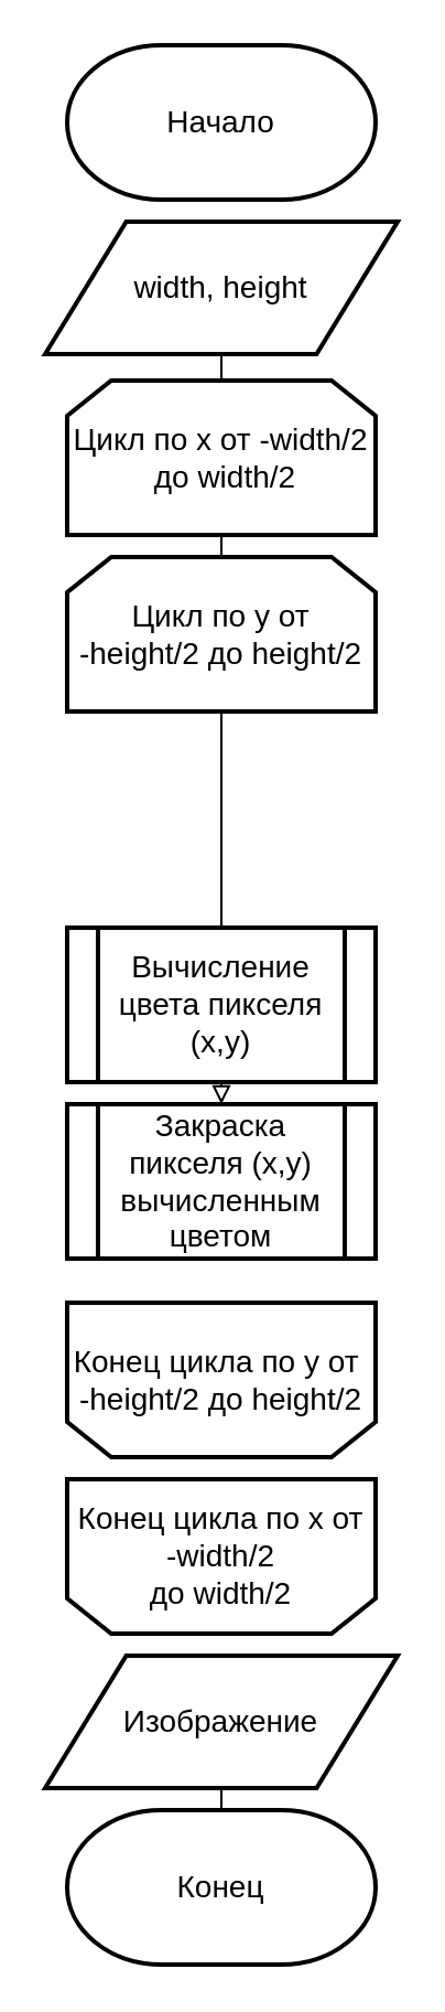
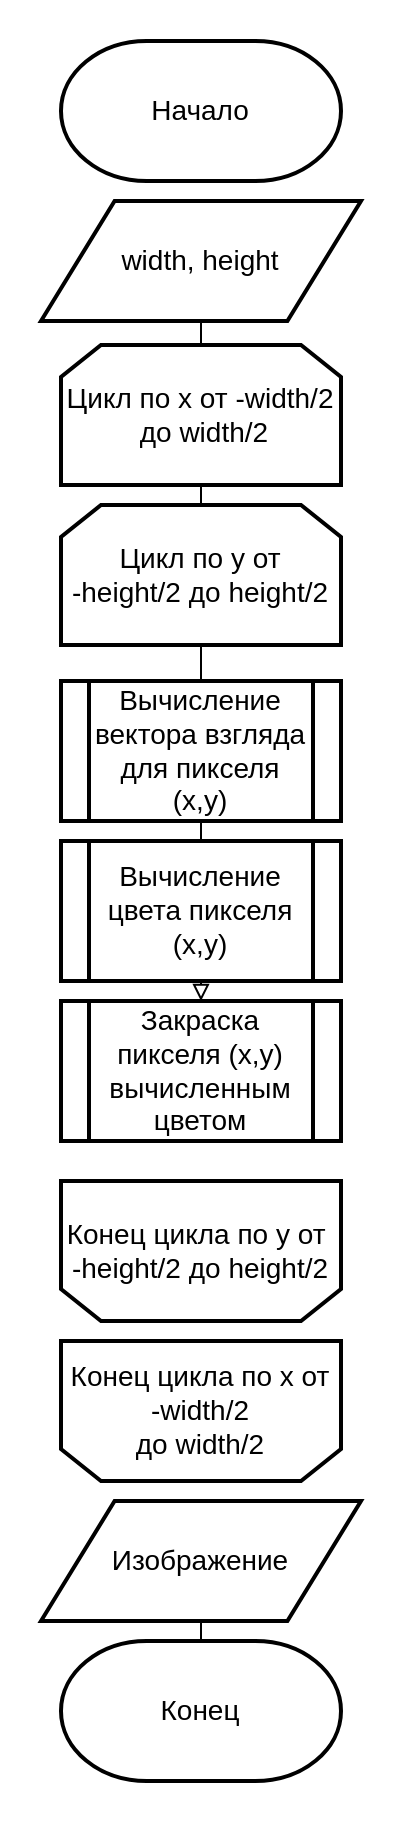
  <mxCell id="0" />
  <mxCell id="1" parent="0" />
  <mxCell id="2" value="Конец" style="strokeWidth=2;html=1;shape=mxgraph.flowchart.terminator;whiteSpace=wrap;fontSize=14;" parent="1" vertex="1"><mxGeometry x="30" y="820" width="140" height="70" as="geometry" /></mxCell>
  <mxCell id="3" style="edgeStyle=orthogonalEdgeStyle;rounded=0;orthogonalLoop=1;jettySize=auto;html=1;exitX=0.5;exitY=1;exitDx=0;exitDy=0;entryX=0.5;entryY=0;entryDx=0;entryDy=0;entryPerimeter=0;endArrow=none;endFill=0;" parent="1" edge="1"><mxGeometry relative="1" as="geometry"><mxPoint x="100" y="162" as="sourcePoint" /><mxPoint x="100" y="172" as="targetPoint" /></mxGeometry></mxCell>
  <mxCell id="4" value="&lt;font style=&quot;font-size: 14px&quot;&gt;Начало&lt;/font&gt;" style="strokeWidth=2;html=1;shape=mxgraph.flowchart.terminator;whiteSpace=wrap;fontSize=14;fontFamily=Helvetica;" parent="1" vertex="1"><mxGeometry x="30" y="20" width="140" height="70" as="geometry" /></mxCell>
  <mxCell id="5" style="edgeStyle=orthogonalEdgeStyle;rounded=0;orthogonalLoop=1;jettySize=auto;html=1;exitX=0.5;exitY=1;exitDx=0;exitDy=0;entryX=0.5;entryY=0;entryDx=0;entryDy=0;endArrow=none;endFill=0;" parent="1" edge="1"><mxGeometry relative="1" as="geometry"><mxPoint x="100" y="170" as="targetPoint" /><mxPoint x="100" y="160" as="sourcePoint" /></mxGeometry></mxCell>
  <mxCell id="6" style="edgeStyle=orthogonalEdgeStyle;rounded=0;orthogonalLoop=1;jettySize=auto;html=1;exitX=0.5;exitY=1;exitDx=0;exitDy=0;exitPerimeter=0;entryX=0.5;entryY=0;entryDx=0;entryDy=0;endArrow=none;endFill=0;entryPerimeter=0;" parent="1" edge="1"><mxGeometry relative="1" as="geometry"><mxPoint x="100" y="252" as="targetPoint" /><mxPoint x="100" y="242" as="sourcePoint" /></mxGeometry></mxCell>
  <mxCell id="7" style="edgeStyle=orthogonalEdgeStyle;rounded=0;orthogonalLoop=1;jettySize=auto;html=1;exitX=0.5;exitY=1;exitDx=0;exitDy=0;exitPerimeter=0;entryX=0.5;entryY=1;entryDx=0;entryDy=0;endArrow=none;endFill=0;" parent="1" source="15" edge="1"><mxGeometry relative="1" as="geometry"><mxPoint x="100" y="680" as="sourcePoint" /><mxPoint x="100" y="590" as="targetPoint" /></mxGeometry></mxCell>
  <mxCell id="8" value="&lt;span style=&quot;font-size: 14px&quot;&gt;Цикл по x от -&lt;/span&gt;&lt;span style=&quot;font-size: 14px&quot;&gt;width/2&lt;/span&gt;&lt;span style=&quot;font-size: 14px&quot;&gt;&lt;br&gt;&amp;nbsp;до&amp;nbsp;&lt;/span&gt;&lt;span style=&quot;font-size: 14px&quot;&gt;width/2&lt;/span&gt;" style="shape=loopLimit;whiteSpace=wrap;html=1;strokeWidth=2;" parent="1" vertex="1"><mxGeometry x="30" y="172" width="140" height="70" as="geometry" /></mxCell>
  <mxCell id="9" style="edgeStyle=orthogonalEdgeStyle;rounded=0;orthogonalLoop=1;jettySize=auto;html=1;exitX=0.5;exitY=1;exitDx=0;exitDy=0;entryX=0.5;entryY=0;entryDx=0;entryDy=0;endArrow=none;endFill=0;" parent="1" source="10" target="12" edge="1"><mxGeometry relative="1" as="geometry" /></mxCell>
  <mxCell id="10" value="&lt;span style=&quot;font-size: 14px&quot;&gt;Цикл по y от &lt;br&gt;-height/2 до&amp;nbsp;&lt;/span&gt;&lt;span style=&quot;font-size: 14px&quot;&gt;height/2&lt;/span&gt;" style="shape=loopLimit;whiteSpace=wrap;html=1;strokeWidth=2;" parent="1" vertex="1"><mxGeometry x="30" y="252" width="140" height="70" as="geometry" /></mxCell>
  <mxCell id="11" style="edgeStyle=orthogonalEdgeStyle;rounded=0;orthogonalLoop=1;jettySize=auto;html=1;exitX=0.5;exitY=1;exitDx=0;exitDy=0;entryX=0.5;entryY=0;entryDx=0;entryDy=0;endArrow=block;endFill=0;" parent="1" source="12" target="13" edge="1"><mxGeometry relative="1" as="geometry" /></mxCell>
  <mxCell id="12" value="Вычисление цвета пикселя (x,y)" style="shape=process;whiteSpace=wrap;html=1;backgroundOutline=1;strokeWidth=2;fontSize=14;" parent="1" vertex="1"><mxGeometry x="30" y="420" width="140" height="70" as="geometry" /></mxCell>
  <mxCell id="13" value="Закраска пикселя (x,y) вычисленным цветом" style="shape=process;whiteSpace=wrap;html=1;backgroundOutline=1;strokeWidth=2;fontSize=14;" parent="1" vertex="1"><mxGeometry x="30" y="500" width="140" height="70" as="geometry" /></mxCell>
+ <mxCell id="14" value="Вычисление вектора взгляда для пикселя (x,y)" style="shape=process;whiteSpace=wrap;html=1;backgroundOutline=1;strokeWidth=2;fontSize=14;" parent="1" vertex="1"><mxGeometry x="30" y="340" width="140" height="70" as="geometry" /></mxCell>
  <mxCell id="15" value="&lt;span style=&quot;font-size: 14px&quot;&gt;Конец цикла&amp;nbsp;&lt;/span&gt;&lt;span style=&quot;font-size: 14px&quot;&gt;по y от&amp;nbsp;&lt;br&gt;-height/2 до&amp;nbsp;&lt;/span&gt;&lt;span style=&quot;font-size: 14px&quot;&gt;height/2&lt;/span&gt;" style="shape=loopLimit;whiteSpace=wrap;html=1;strokeWidth=2;direction=west;" parent="1" vertex="1"><mxGeometry x="30" y="590" width="140" height="70" as="geometry" /></mxCell>
  <mxCell id="16" value="&lt;span style=&quot;font-size: 14px&quot;&gt;Конец цикла&amp;nbsp;&lt;/span&gt;&lt;span style=&quot;font-size: 14px&quot;&gt;по x от &lt;br&gt;-&lt;/span&gt;&lt;span style=&quot;font-size: 14px&quot;&gt;width/2&lt;/span&gt;&lt;span style=&quot;font-size: 14px&quot;&gt;&lt;br&gt;&amp;nbsp;до&amp;nbsp;&lt;/span&gt;&lt;span style=&quot;font-size: 14px&quot;&gt;width/2&lt;/span&gt;&lt;span style=&quot;font-size: 14px&quot;&gt;&amp;nbsp;&lt;/span&gt;" style="shape=loopLimit;whiteSpace=wrap;html=1;strokeWidth=2;direction=west;" parent="1" vertex="1"><mxGeometry x="30" y="670" width="140" height="70" as="geometry" /></mxCell>
  <mxCell id="17" value="&lt;font style=&quot;font-size: 14px&quot;&gt;width, height&lt;br&gt;&lt;/font&gt;" style="shape=parallelogram;html=1;strokeWidth=2;perimeter=parallelogramPerimeter;whiteSpace=wrap;rounded=0;arcSize=12;size=0.23;fontSize=13;" parent="1" vertex="1"><mxGeometry x="20" y="100" width="160" height="60" as="geometry" /></mxCell>
  <mxCell id="18" value="&lt;font style=&quot;font-size: 14px&quot;&gt;Изображение&lt;br&gt;&lt;/font&gt;" style="shape=parallelogram;html=1;strokeWidth=2;perimeter=parallelogramPerimeter;whiteSpace=wrap;rounded=0;arcSize=12;size=0.23;fontSize=13;" parent="1" vertex="1"><mxGeometry x="20" y="750" width="160" height="60" as="geometry" /></mxCell>
  <mxCell id="19" style="edgeStyle=orthogonalEdgeStyle;rounded=0;orthogonalLoop=1;jettySize=auto;html=1;exitX=0.5;exitY=0;exitDx=0;exitDy=0;entryX=0.5;entryY=1;entryDx=0;entryDy=0;endArrow=none;endFill=0;exitPerimeter=0;entryPerimeter=0;" parent="1" source="2" target="18" edge="1"><mxGeometry relative="1" as="geometry"><mxPoint x="100" y="830" as="sourcePoint" /><mxPoint x="100" y="90" as="targetPoint" /></mxGeometry></mxCell>
